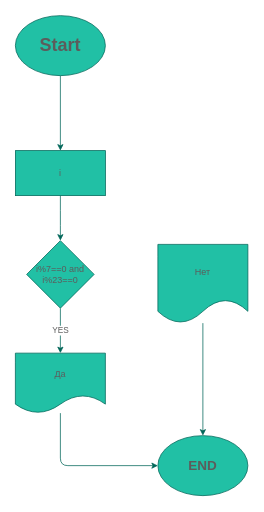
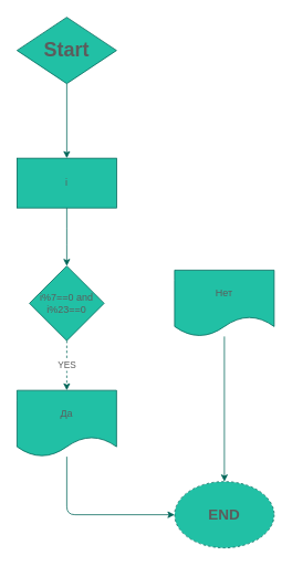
  <mxCell id="0" />
  <mxCell id="1" parent="0" />
  <mxCell id="2" value="" style="edgeStyle=orthogonalEdgeStyle;curved=0;rounded=1;sketch=0;orthogonalLoop=1;jettySize=auto;html=1;fontColor=#5C5C5C;strokeColor=#006658;fillColor=#21C0A5;" edge="1" parent="1" source="3" target="5"><mxGeometry relative="1" as="geometry" /></mxCell>
- <mxCell id="3" value="&lt;h1&gt;Start&lt;/h1&gt;" style="ellipse;whiteSpace=wrap;html=1;rounded=0;sketch=0;fontColor=#5C5C5C;strokeColor=#006658;fillColor=#21C0A5;" vertex="1" parent="1"><mxGeometry width="120" height="80" as="geometry" x="20" y="20" /></mxCell>
+ <mxCell id="3" value="&lt;h1&gt;Start&lt;/h1&gt;" style="rhombus;whiteSpace=wrap;html=1;sketch=0;fontColor=#5C5C5C;strokeColor=#006658;fillColor=#21C0A5;" vertex="1" parent="1"><mxGeometry width="120" height="80" as="geometry" x="20" y="20" /></mxCell>
  <mxCell id="4" value="" style="edgeStyle=orthogonalEdgeStyle;curved=0;rounded=1;sketch=0;orthogonalLoop=1;jettySize=auto;html=1;fontColor=#5C5C5C;strokeColor=#006658;fillColor=#21C0A5;" edge="1" parent="1" source="5"><mxGeometry relative="1" as="geometry"><mxPoint x="80" y="320" as="targetPoint" /></mxGeometry></mxCell>
- <mxCell id="5" value="i" style="whiteSpace=wrap;html=1;fillColor=#21C0A5;strokeColor=#006658;fontColor=#5C5C5C;rounded=0;sketch=0;" vertex="1" parent="1"><mxGeometry x="20" y="200" width="120" height="60" as="geometry" /></mxCell>
- <mxCell id="6" value="YES" style="edgeStyle=orthogonalEdgeStyle;curved=0;rounded=1;sketch=0;orthogonalLoop=1;jettySize=auto;html=1;fontColor=#5C5C5C;strokeColor=#006658;fillColor=#21C0A5;" edge="1" parent="1" source="7" target="11"><mxGeometry relative="1" as="geometry" /></mxCell>
+ <mxCell id="5" value="i" style="whiteSpace=wrap;html=1;fillColor=#21C0A5;strokeColor=#006658;fontColor=#5C5C5C;rounded=0;sketch=0;" vertex="1" parent="1"><mxGeometry y="190" width="120" height="60" as="geometry" x="20" /></mxCell>
+ <mxCell id="6" value="YES" style="edgeStyle=orthogonalEdgeStyle;curved=0;rounded=1;sketch=0;orthogonalLoop=1;jettySize=auto;html=1;fontColor=#5C5C5C;strokeColor=#006658;fillColor=#21C0A5;dashed=1;" edge="1" parent="1" source="7" target="11"><mxGeometry relative="1" as="geometry" /></mxCell>
  <mxCell id="7" value="i%7==0 and&lt;br&gt;i%23==0" style="rhombus;whiteSpace=wrap;html=1;rounded=0;sketch=0;fontColor=#5C5C5C;strokeColor=#006658;fillColor=#21C0A5;" vertex="1" parent="1"><mxGeometry x="35" y="320" width="90" height="90" as="geometry" /></mxCell>
  <mxCell id="8" style="edgeStyle=orthogonalEdgeStyle;curved=0;rounded=1;sketch=0;orthogonalLoop=1;jettySize=auto;html=1;entryX=0.5;entryY=0;entryDx=0;entryDy=0;fontColor=#5C5C5C;strokeColor=#006658;fillColor=#21C0A5;" edge="1" parent="1" source="9" target="12"><mxGeometry relative="1" as="geometry" /></mxCell>
- <mxCell id="9" value="Нет" style="shape=document;whiteSpace=wrap;html=1;boundedLbl=1;rounded=0;sketch=0;fontColor=#5C5C5C;strokeColor=#006658;fillColor=#21C0A5;" vertex="1" parent="1"><mxGeometry x="210" y="325" width="120" height="105" as="geometry" /></mxCell>
+ <mxCell id="9" value="Нет" style="shape=document;whiteSpace=wrap;html=1;boundedLbl=1;rounded=0;sketch=0;fontColor=#5C5C5C;strokeColor=#006658;fillColor=#21C0A5;" vertex="1" parent="1"><mxGeometry x="210" y="325" width="120" height="80" as="geometry" /></mxCell>
  <mxCell id="10" style="edgeStyle=orthogonalEdgeStyle;curved=0;rounded=1;sketch=0;orthogonalLoop=1;jettySize=auto;html=1;entryX=0;entryY=0.5;entryDx=0;entryDy=0;fontColor=#5C5C5C;strokeColor=#006658;fillColor=#21C0A5;" edge="1" parent="1" source="11" target="12"><mxGeometry relative="1" as="geometry"><Array as="points"><mxPoint x="80" y="620" /></Array></mxGeometry></mxCell>
  <mxCell id="11" value="Да" style="shape=document;whiteSpace=wrap;html=1;boundedLbl=1;rounded=0;sketch=0;fontColor=#5C5C5C;strokeColor=#006658;fillColor=#21C0A5;" vertex="1" parent="1"><mxGeometry y="470" width="120" height="80" as="geometry" x="20" /></mxCell>
- <mxCell id="12" value="&lt;h2&gt;END&lt;/h2&gt;" style="ellipse;whiteSpace=wrap;html=1;rounded=0;sketch=0;fontColor=#5C5C5C;strokeColor=#006658;fillColor=#21C0A5;" vertex="1" parent="1"><mxGeometry x="210" y="580" width="120" height="80" as="geometry" /></mxCell>
+ <mxCell id="12" value="&lt;h2&gt;END&lt;/h2&gt;" style="ellipse;whiteSpace=wrap;html=1;rounded=0;sketch=0;fontColor=#5C5C5C;strokeColor=#006658;fillColor=#21C0A5;dashed=1;" vertex="1" parent="1"><mxGeometry x="210" y="580" width="120" height="80" as="geometry" /></mxCell>
